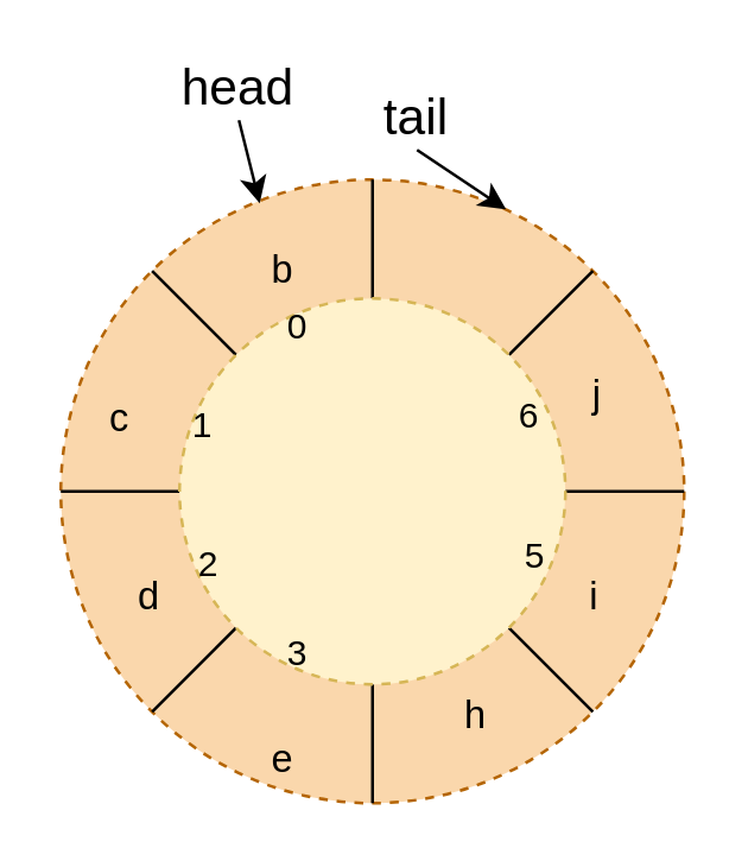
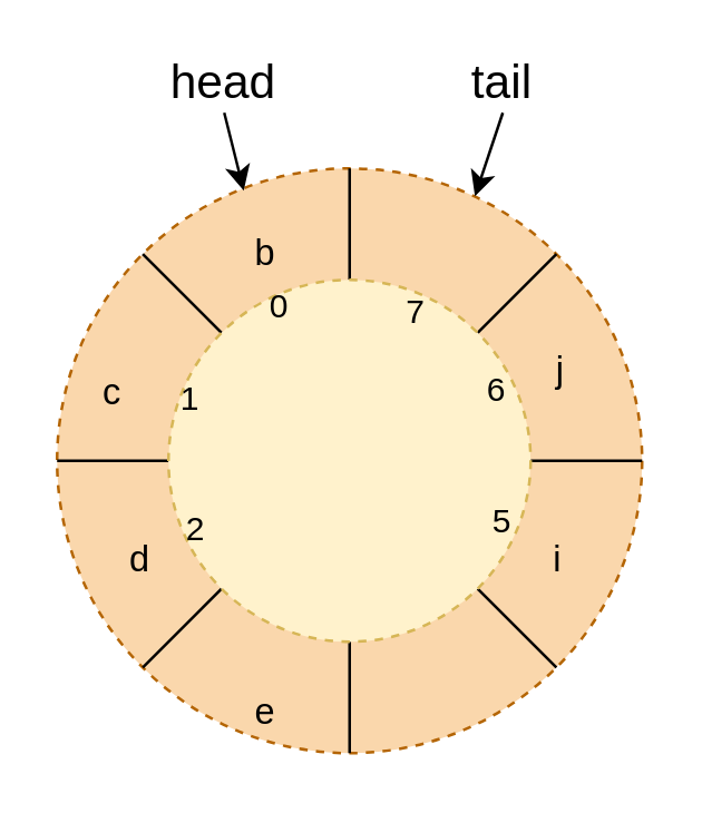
  <mxCell id="0" />
  <mxCell id="1" parent="0" />
  <mxCell id="2" value="" style="ellipse;whiteSpace=wrap;html=1;aspect=fixed;dashed=1;fillColor=#fad7ac;fontSize=13;strokeColor=#b46504;" vertex="1" parent="1"><mxGeometry x="20" y="60" width="210" height="210" as="geometry" /></mxCell>
  <mxCell id="3" style="edgeStyle=none;rounded=0;orthogonalLoop=1;jettySize=auto;html=1;exitX=0;exitY=0;exitDx=0;exitDy=0;endArrow=none;endFill=0;fontSize=13;" edge="1" parent="1" source="11" target="2"><mxGeometry relative="1" as="geometry" /></mxCell>
  <mxCell id="4" style="edgeStyle=none;rounded=0;orthogonalLoop=1;jettySize=auto;html=1;exitX=0.5;exitY=0;exitDx=0;exitDy=0;entryX=0.5;entryY=0;entryDx=0;entryDy=0;endArrow=none;endFill=0;fontSize=13;" edge="1" parent="1" source="11" target="2"><mxGeometry relative="1" as="geometry" /></mxCell>
  <mxCell id="5" style="edgeStyle=none;rounded=0;orthogonalLoop=1;jettySize=auto;html=1;exitX=1;exitY=0;exitDx=0;exitDy=0;endArrow=none;endFill=0;fontSize=13;" edge="1" parent="1" source="11" target="2"><mxGeometry relative="1" as="geometry" /></mxCell>
  <mxCell id="6" style="edgeStyle=none;rounded=0;orthogonalLoop=1;jettySize=auto;html=1;exitX=1;exitY=0.5;exitDx=0;exitDy=0;entryX=1;entryY=0.5;entryDx=0;entryDy=0;endArrow=none;endFill=0;fontSize=13;" edge="1" parent="1" source="11" target="2"><mxGeometry relative="1" as="geometry" /></mxCell>
  <mxCell id="7" style="edgeStyle=none;rounded=0;orthogonalLoop=1;jettySize=auto;html=1;exitX=1;exitY=1;exitDx=0;exitDy=0;endArrow=none;endFill=0;fontSize=13;entryX=1;entryY=1;entryDx=0;entryDy=0;" edge="1" parent="1" source="11" target="2"><mxGeometry relative="1" as="geometry" /></mxCell>
  <mxCell id="8" style="edgeStyle=none;rounded=0;orthogonalLoop=1;jettySize=auto;html=1;exitX=0;exitY=0.5;exitDx=0;exitDy=0;entryX=0;entryY=0.5;entryDx=0;entryDy=0;endArrow=none;endFill=0;fontSize=13;" edge="1" parent="1" source="11" target="2"><mxGeometry relative="1" as="geometry" /></mxCell>
  <mxCell id="9" style="rounded=0;orthogonalLoop=1;jettySize=auto;html=1;exitX=0;exitY=1;exitDx=0;exitDy=0;entryX=0;entryY=1;entryDx=0;entryDy=0;endArrow=none;endFill=0;" edge="1" parent="1" source="11" target="2"><mxGeometry relative="1" as="geometry" /></mxCell>
  <mxCell id="10" style="edgeStyle=none;rounded=0;orthogonalLoop=1;jettySize=auto;html=1;exitX=0.5;exitY=1;exitDx=0;exitDy=0;entryX=0.5;entryY=1;entryDx=0;entryDy=0;endArrow=none;endFill=0;" edge="1" parent="1" source="11" target="2"><mxGeometry relative="1" as="geometry" /></mxCell>
  <mxCell id="11" value="" style="ellipse;whiteSpace=wrap;html=1;aspect=fixed;dashed=1;fillColor=#fff2cc;fontSize=13;strokeColor=#d6b656;" vertex="1" parent="1"><mxGeometry x="60" y="100" width="130" height="130" as="geometry" /></mxCell>
  <mxCell id="12" value="b" style="text;html=1;strokeColor=none;fillColor=none;align=center;verticalAlign=middle;whiteSpace=wrap;rounded=0;dashed=1;fontSize=13;" vertex="1" parent="1"><mxGeometry x="75" y="80" width="40" height="20" as="geometry" /></mxCell>
  <mxCell id="13" value="i" style="text;html=1;strokeColor=none;fillColor=none;align=center;verticalAlign=middle;whiteSpace=wrap;rounded=0;dashed=1;fontSize=13;" vertex="1" parent="1"><mxGeometry x="180" y="190" width="40" height="20" as="geometry" /></mxCell>
  <mxCell id="14" value="d" style="text;html=1;strokeColor=none;fillColor=none;align=center;verticalAlign=middle;whiteSpace=wrap;rounded=0;dashed=1;fontSize=13;" vertex="1" parent="1"><mxGeometry x="30" y="190" width="40" height="20" as="geometry" /></mxCell>
  <mxCell id="15" value="c" style="text;html=1;strokeColor=none;fillColor=none;align=center;verticalAlign=middle;whiteSpace=wrap;rounded=0;dashed=1;fontSize=13;" vertex="1" parent="1"><mxGeometry x="20" y="130" width="40" height="20" as="geometry" /></mxCell>
  <mxCell id="16" style="edgeStyle=none;rounded=0;orthogonalLoop=1;jettySize=auto;html=1;entryX=0.75;entryY=0;entryDx=0;entryDy=0;endArrow=classic;endFill=1;fontSize=17;exitX=0.5;exitY=1;exitDx=0;exitDy=0;" edge="1" parent="1" source="17"><mxGeometry relative="1" as="geometry"><mxPoint x="280" y="120" as="sourcePoint" /><mxPoint x="170" y="70" as="targetPoint" /></mxGeometry></mxCell>
- <mxCell id="17" value="tail" style="text;html=1;strokeColor=none;fillColor=none;align=center;verticalAlign=middle;whiteSpace=wrap;rounded=0;dashed=1;fontSize=17;" vertex="1" parent="1"><mxGeometry x="120" y="30" width="40" height="20" as="geometry" /></mxCell>
+ <mxCell id="17" value="tail" style="text;html=1;strokeColor=none;fillColor=none;align=center;verticalAlign=middle;whiteSpace=wrap;rounded=0;dashed=1;fontSize=17;" vertex="1" parent="1"><mxGeometry x="160" y="20" width="40" height="20" as="geometry" /></mxCell>
  <mxCell id="18" style="edgeStyle=none;rounded=0;orthogonalLoop=1;jettySize=auto;html=1;exitX=0.5;exitY=1;exitDx=0;exitDy=0;entryX=0.319;entryY=0.038;entryDx=0;entryDy=0;endArrow=classic;endFill=1;fontSize=17;entryPerimeter=0;" edge="1" parent="1" source="19" target="2"><mxGeometry relative="1" as="geometry" /></mxCell>
  <mxCell id="19" value="head" style="text;html=1;strokeColor=none;fillColor=none;align=center;verticalAlign=middle;whiteSpace=wrap;rounded=0;dashed=1;fontSize=17;" vertex="1" parent="1"><mxGeometry x="60" y="20" width="40" height="20" as="geometry" /></mxCell>
  <mxCell id="20" value="6" style="text;html=1;strokeColor=none;fillColor=none;align=center;verticalAlign=middle;whiteSpace=wrap;rounded=0;dashed=1;fontSize=12;" vertex="1" parent="1"><mxGeometry x="158" y="130" width="40" height="20" as="geometry" /></mxCell>
  <mxCell id="21" value="5" style="text;html=1;strokeColor=none;fillColor=none;align=center;verticalAlign=middle;whiteSpace=wrap;rounded=0;dashed=1;fontSize=12;" vertex="1" parent="1"><mxGeometry x="160" y="177" width="40" height="20" as="geometry" /></mxCell>
- <mxCell id="22" value="3" style="text;html=1;strokeColor=none;fillColor=none;align=center;verticalAlign=middle;whiteSpace=wrap;rounded=0;dashed=1;fontSize=12;" vertex="1" parent="1"><mxGeometry x="80" y="210" width="40" height="20" as="geometry" /></mxCell>
  <mxCell id="23" value="2" style="text;html=1;strokeColor=none;fillColor=none;align=center;verticalAlign=middle;whiteSpace=wrap;rounded=0;dashed=1;fontSize=12;" vertex="1" parent="1"><mxGeometry x="50" y="180" width="40" height="20" as="geometry" /></mxCell>
  <mxCell id="24" value="1" style="text;html=1;strokeColor=none;fillColor=none;align=center;verticalAlign=middle;whiteSpace=wrap;rounded=0;dashed=1;fontSize=12;" vertex="1" parent="1"><mxGeometry x="48" y="133" width="40" height="20" as="geometry" /></mxCell>
  <mxCell id="25" value="0" style="text;html=1;strokeColor=none;fillColor=none;align=center;verticalAlign=middle;whiteSpace=wrap;rounded=0;dashed=1;fontSize=12;" vertex="1" parent="1"><mxGeometry x="80" y="100" width="40" height="20" as="geometry" /></mxCell>
  <mxCell id="26" value="e" style="text;html=1;strokeColor=none;fillColor=none;align=center;verticalAlign=middle;whiteSpace=wrap;rounded=0;dashed=1;fontSize=13;" vertex="1" parent="1"><mxGeometry x="75" y="245" width="40" height="20" as="geometry" /></mxCell>
- <mxCell id="27" value="h" style="text;html=1;strokeColor=none;fillColor=none;align=center;verticalAlign=middle;whiteSpace=wrap;rounded=0;dashed=1;fontSize=13;" vertex="1" parent="1"><mxGeometry x="140" y="230" width="40" height="20" as="geometry" /></mxCell>
+ <mxCell id="28" value="7" style="text;html=1;strokeColor=none;fillColor=none;align=center;verticalAlign=middle;whiteSpace=wrap;rounded=0;dashed=1;fontSize=12;" vertex="1" parent="1"><mxGeometry x="129" y="102" width="40" height="20" as="geometry" /></mxCell>
  <mxCell id="29" value="j" style="text;html=1;strokeColor=none;fillColor=none;align=center;verticalAlign=middle;whiteSpace=wrap;rounded=0;dashed=1;fontSize=13;" vertex="1" parent="1"><mxGeometry x="181" y="122" width="40" height="20" as="geometry" /></mxCell>
